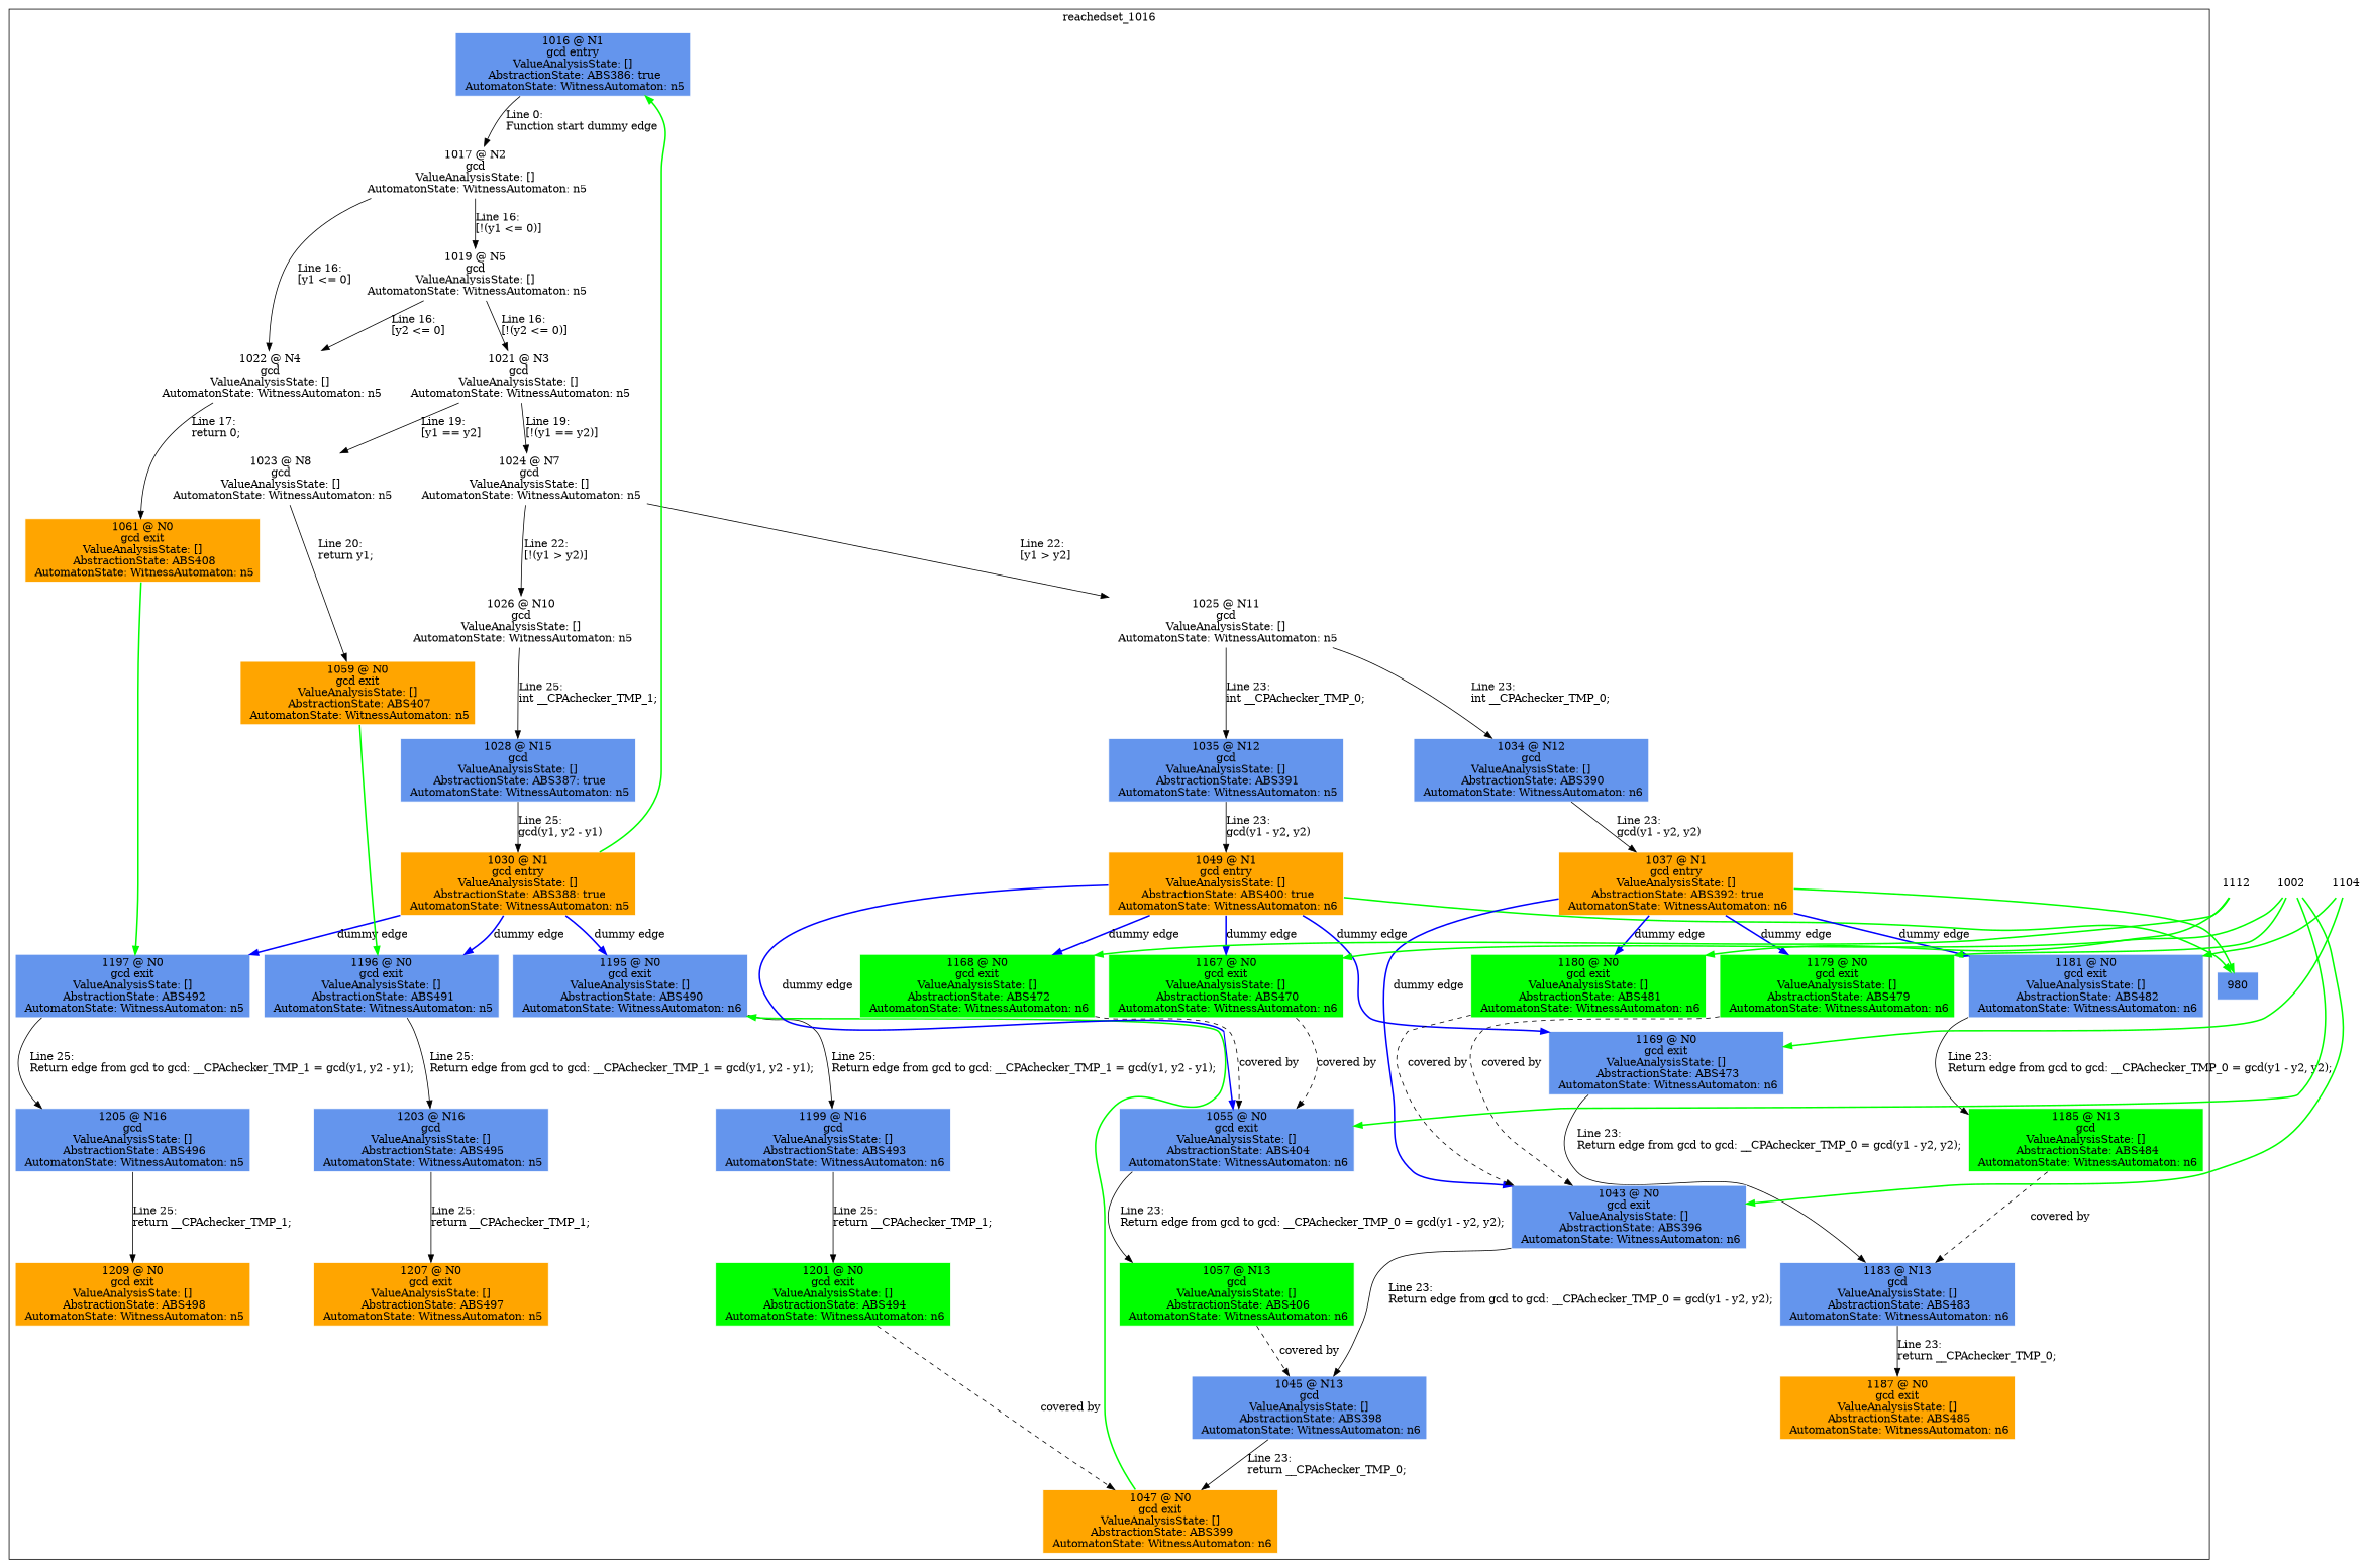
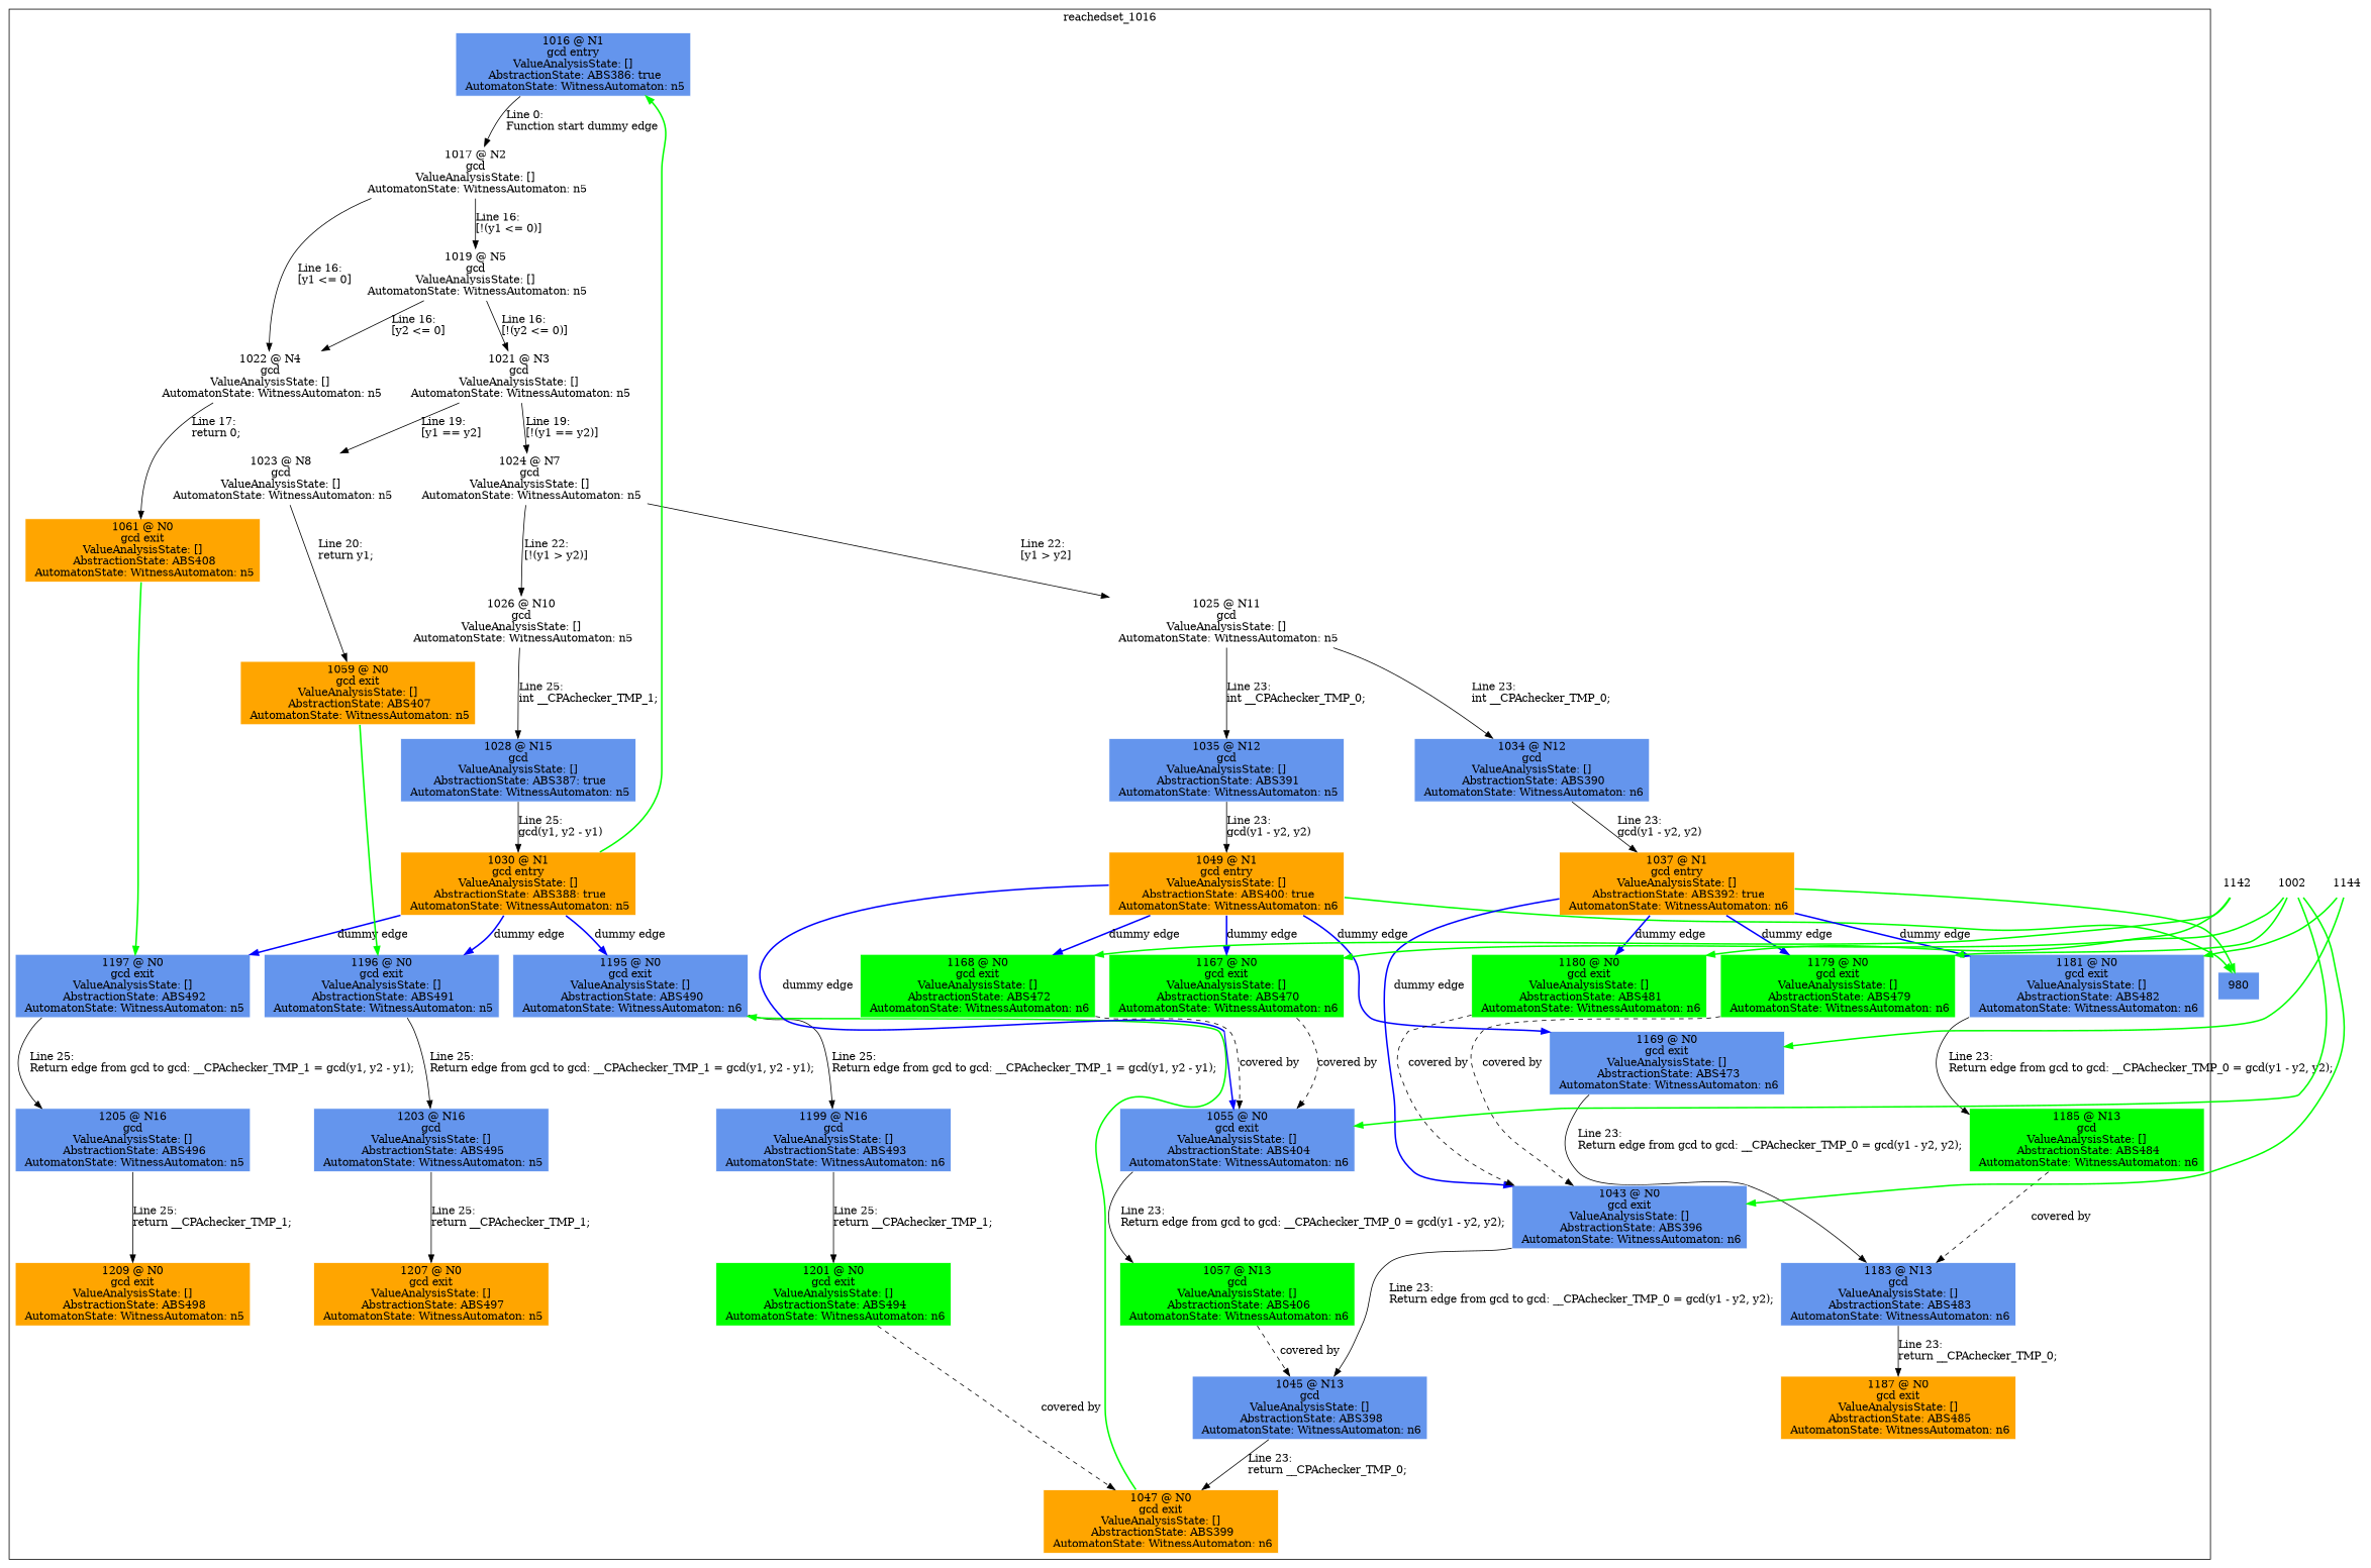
  digraph {
    node [color=white fillcolor=cornflowerblue shape=box style=filled]
    n1 [label="1016 @ N1\ngcd entry\nValueAnalysisState: []\n AbstractionState: ABS386: true\n AutomatonState: WitnessAutomaton: n5\n"]
    n2 [label="1017 @ N2\ngcd\nValueAnalysisState: []\n AutomatonState: WitnessAutomaton: n5\n" fillcolor=""]
    n3 [label="1022 @ N4\ngcd\nValueAnalysisState: []\n AutomatonState: WitnessAutomaton: n5\n" fillcolor=""]
    n4 [label="1019 @ N5\ngcd\nValueAnalysisState: []\n AutomatonState: WitnessAutomaton: n5\n" fillcolor=""]
    n5 [fillcolor=orange label="1061 @ N0\ngcd exit\nValueAnalysisState: []\n AbstractionState: ABS408\n AutomatonState: WitnessAutomaton: n5\n"]
    n6 [label="1021 @ N3\ngcd\nValueAnalysisState: []\n AutomatonState: WitnessAutomaton: n5\n" fillcolor=""]
    n7 [label="1024 @ N7\ngcd\nValueAnalysisState: []\n AutomatonState: WitnessAutomaton: n5\n" fillcolor=""]
    n8 [label="1023 @ N8\ngcd\nValueAnalysisState: []\n AutomatonState: WitnessAutomaton: n5\n" fillcolor=""]
    n9 [label="1026 @ N10\ngcd\nValueAnalysisState: []\n AutomatonState: WitnessAutomaton: n5\n" fillcolor=""]
    n10 [label="1025 @ N11\ngcd\nValueAnalysisState: []\n AutomatonState: WitnessAutomaton: n5\n" fillcolor=""]
    n11 [label="1028 @ N15\ngcd\nValueAnalysisState: []\n AbstractionState: ABS387: true\n AutomatonState: WitnessAutomaton: n5\n"]
    n12 [fillcolor=orange label="1030 @ N1\ngcd entry\nValueAnalysisState: []\n AbstractionState: ABS388: true\n AutomatonState: WitnessAutomaton: n5\n"]
    n13 [label="1197 @ N0\ngcd exit\nValueAnalysisState: []\n AbstractionState: ABS492\n AutomatonState: WitnessAutomaton: n5\n"]
    n14 [label="1196 @ N0\ngcd exit\nValueAnalysisState: []\n AbstractionState: ABS491\n AutomatonState: WitnessAutomaton: n5\n"]
    n15 [label="1195 @ N0\ngcd exit\nValueAnalysisState: []\n AbstractionState: ABS490\n AutomatonState: WitnessAutomaton: n6\n"]
    n16 [label="1205 @ N16\ngcd\nValueAnalysisState: []\n AbstractionState: ABS496\n AutomatonState: WitnessAutomaton: n5\n"]
    n17 [fillcolor=orange label="1209 @ N0\ngcd exit\nValueAnalysisState: []\n AbstractionState: ABS498\n AutomatonState: WitnessAutomaton: n5\n"]
    n18 [label="1203 @ N16\ngcd\nValueAnalysisState: []\n AbstractionState: ABS495\n AutomatonState: WitnessAutomaton: n5\n"]
    n19 [fillcolor=orange label="1207 @ N0\ngcd exit\nValueAnalysisState: []\n AbstractionState: ABS497\n AutomatonState: WitnessAutomaton: n5\n"]
    n20 [label="1199 @ N16\ngcd\nValueAnalysisState: []\n AbstractionState: ABS493\n AutomatonState: WitnessAutomaton: n6\n"]
    n21 [fillcolor=green label="1201 @ N0\ngcd exit\nValueAnalysisState: []\n AbstractionState: ABS494\n AutomatonState: WitnessAutomaton: n6\n"]
    n22 [fillcolor=orange label="1047 @ N0\ngcd exit\nValueAnalysisState: []\n AbstractionState: ABS399\n AutomatonState: WitnessAutomaton: n6\n"]
    n23 [label="1035 @ N12\ngcd\nValueAnalysisState: []\n AbstractionState: ABS391\n AutomatonState: WitnessAutomaton: n5\n"]
    n24 [label="1034 @ N12\ngcd\nValueAnalysisState: []\n AbstractionState: ABS390\n AutomatonState: WitnessAutomaton: n6\n"]
    n25 [fillcolor=orange label="1049 @ N1\ngcd entry\nValueAnalysisState: []\n AbstractionState: ABS400: true\n AutomatonState: WitnessAutomaton: n6\n"]
    n26 [label="1169 @ N0\ngcd exit\nValueAnalysisState: []\n AbstractionState: ABS473\n AutomatonState: WitnessAutomaton: n6\n"]
    n27 [fillcolor=green label="1168 @ N0\ngcd exit\nValueAnalysisState: []\n AbstractionState: ABS472\n AutomatonState: WitnessAutomaton: n6\n"]
    n28 [fillcolor=green label="1167 @ N0\ngcd exit\nValueAnalysisState: []\n AbstractionState: ABS470\n AutomatonState: WitnessAutomaton: n6\n"]
    n29 [label="1055 @ N0\ngcd exit\nValueAnalysisState: []\n AbstractionState: ABS404\n AutomatonState: WitnessAutomaton: n6\n"]
    n30 [label="1183 @ N13\ngcd\nValueAnalysisState: []\n AbstractionState: ABS483\n AutomatonState: WitnessAutomaton: n6\n"]
    n31 [fillcolor=orange label="1187 @ N0\ngcd exit\nValueAnalysisState: []\n AbstractionState: ABS485\n AutomatonState: WitnessAutomaton: n6\n"]
    n32 [fillcolor=green label="1057 @ N13\ngcd\nValueAnalysisState: []\n AbstractionState: ABS406\n AutomatonState: WitnessAutomaton: n6\n"]
    n33 [label="1045 @ N13\ngcd\nValueAnalysisState: []\n AbstractionState: ABS398\n AutomatonState: WitnessAutomaton: n6\n"]
    n34 [fillcolor=orange label="1037 @ N1\ngcd entry\nValueAnalysisState: []\n AbstractionState: ABS392: true\n AutomatonState: WitnessAutomaton: n6\n"]
    n35 [label="1181 @ N0\ngcd exit\nValueAnalysisState: []\n AbstractionState: ABS482\n AutomatonState: WitnessAutomaton: n6\n"]
    n36 [fillcolor=green label="1180 @ N0\ngcd exit\nValueAnalysisState: []\n AbstractionState: ABS481\n AutomatonState: WitnessAutomaton: n6\n"]
    n37 [fillcolor=green label="1179 @ N0\ngcd exit\nValueAnalysisState: []\n AbstractionState: ABS479\n AutomatonState: WitnessAutomaton: n6\n"]
    n38 [label="1043 @ N0\ngcd exit\nValueAnalysisState: []\n AbstractionState: ABS396\n AutomatonState: WitnessAutomaton: n6\n"]
    n39 [fillcolor=green label="1185 @ N13\ngcd\nValueAnalysisState: []\n AbstractionState: ABS484\n AutomatonState: WitnessAutomaton: n6\n"]
    n40 [fillcolor=orange label="1059 @ N0\ngcd exit\nValueAnalysisState: []\n AbstractionState: ABS407\n AutomatonState: WitnessAutomaton: n5\n"]
    980
    1002 [fillcolor=""]
-   1144 [label=1104 fillcolor=""]
-   1142 [label=1112 fillcolor=""]
+   1144 [fillcolor=""]
+   1142 [fillcolor=""]
    subgraph cluster_1 {
      label=reachedset_1016
      n1
      n2
      n3
      n4
      n5
      n6
      n7
      n8
      n9
      n10
      n11
      n12
      n13
      n14
      n15
      n16
      n17
      n18
      n19
      n20
      n21
      n22
      n23
      n24
      n25
      n26
      n27
      n28
      n29
      n30
      n31
      n32
      n33
      n34
      n35
      n36
      n37
      n38
      n39
      n40
    }
    n1 -> n2 [label="Line 0: \lFunction start dummy edge\l"]
    n2 -> n3 [label="Line 16: \l[y1 <= 0]\l"]
    n2 -> n4 [label="Line 16: \l[!(y1 <= 0)]\l"]
    n3 -> n5 [label="Line 17: \lreturn 0;\l"]
    n4 -> n3 [label="Line 16: \l[y2 <= 0]\l"]
    n4 -> n6 [label="Line 16: \l[!(y2 <= 0)]\l"]
    n5 -> n13 [color=green style=bold]
    n6 -> n7 [label="Line 19: \l[!(y1 == y2)]\l"]
    n6 -> n8 [label="Line 19: \l[y1 == y2]\l"]
    n7 -> n9 [label="Line 22: \l[!(y1 > y2)]\l"]
    n7 -> n10 [label="Line 22: \l[y1 > y2]\l"]
    n8 -> n40 [label="Line 20: \lreturn y1;\l"]
    n9 -> n11 [label="Line 25: \lint __CPAchecker_TMP_1;\l"]
    n10 -> n23 [label="Line 23: \lint __CPAchecker_TMP_0;\l"]
    n10 -> n24 [label="Line 23: \lint __CPAchecker_TMP_0;\l"]
    n11 -> n12 [label="Line 25: \lgcd(y1, y2 - y1)\l"]
    n12 -> n1 [color=green style=bold]
    n12 -> n13 [color=blue label="dummy edge" style=bold]
    n12 -> n14 [color=blue label="dummy edge" style=bold]
    n12 -> n15 [color=blue label="dummy edge" style=bold]
    n13 -> n16 [label="Line 25: \lReturn edge from gcd to gcd: __CPAchecker_TMP_1 = gcd(y1, y2 - y1);\l"]
    n14 -> n18 [label="Line 25: \lReturn edge from gcd to gcd: __CPAchecker_TMP_1 = gcd(y1, y2 - y1);\l"]
    n15 -> n20 [label="Line 25: \lReturn edge from gcd to gcd: __CPAchecker_TMP_1 = gcd(y1, y2 - y1);\l"]
    n16 -> n17 [label="Line 25: \lreturn __CPAchecker_TMP_1;\l"]
    n18 -> n19 [label="Line 25: \lreturn __CPAchecker_TMP_1;\l"]
    n20 -> n21 [label="Line 25: \lreturn __CPAchecker_TMP_1;\l"]
    n21 -> n22 [label="covered by" style=dashed weight=0]
    n22 -> n15 [color=green style=bold]
    n23 -> n25 [label="Line 23: \lgcd(y1 - y2, y2)\l"]
    n24 -> n34 [label="Line 23: \lgcd(y1 - y2, y2)\l"]
    n25 -> n26 [color=blue label="dummy edge" style=bold]
    n25 -> n27 [color=blue label="dummy edge" style=bold]
    n25 -> n28 [color=blue label="dummy edge" style=bold]
    n25 -> n29 [color=blue label="dummy edge" style=bold]
    n25 -> 980 [color=green style=bold]
    n26 -> n30 [label="Line 23: \lReturn edge from gcd to gcd: __CPAchecker_TMP_0 = gcd(y1 - y2, y2);\l"]
    n27 -> n29 [label="covered by" style=dashed weight=0]
    n28 -> n29 [label="covered by" style=dashed weight=0]
    n29 -> n32 [label="Line 23: \lReturn edge from gcd to gcd: __CPAchecker_TMP_0 = gcd(y1 - y2, y2);\l"]
    n30 -> n31 [label="Line 23: \lreturn __CPAchecker_TMP_0;\l"]
    n32 -> n33 [label="covered by" style=dashed weight=0]
    n33 -> n22 [label="Line 23: \lreturn __CPAchecker_TMP_0;\l"]
    n34 -> n35 [color=blue label="dummy edge" style=bold]
    n34 -> n36 [color=blue label="dummy edge" style=bold]
    n34 -> n37 [color=blue label="dummy edge" style=bold]
    n34 -> n38 [color=blue label="dummy edge" style=bold]
    n34 -> 980 [color=green style=bold]
    n35 -> n39 [label="Line 23: \lReturn edge from gcd to gcd: __CPAchecker_TMP_0 = gcd(y1 - y2, y2);\l"]
    n36 -> n38 [label="covered by" style=dashed weight=0]
    n37 -> n38 [label="covered by" style=dashed weight=0]
    n38 -> n33 [label="Line 23: \lReturn edge from gcd to gcd: __CPAchecker_TMP_0 = gcd(y1 - y2, y2);\l"]
    n39 -> n30 [label="covered by" style=dashed weight=0]
    n40 -> n14 [color=green style=bold]
    1002 -> n28 [color=green style=bold]
    1002 -> n29 [color=green style=bold]
    1002 -> n37 [color=green style=bold]
    1002 -> n38 [color=green style=bold]
    1144 -> n26 [color=green style=bold]
    1144 -> n35 [color=green style=bold]
    1142 -> n27 [color=green style=bold]
    1142 -> n36 [color=green style=bold]
  }
